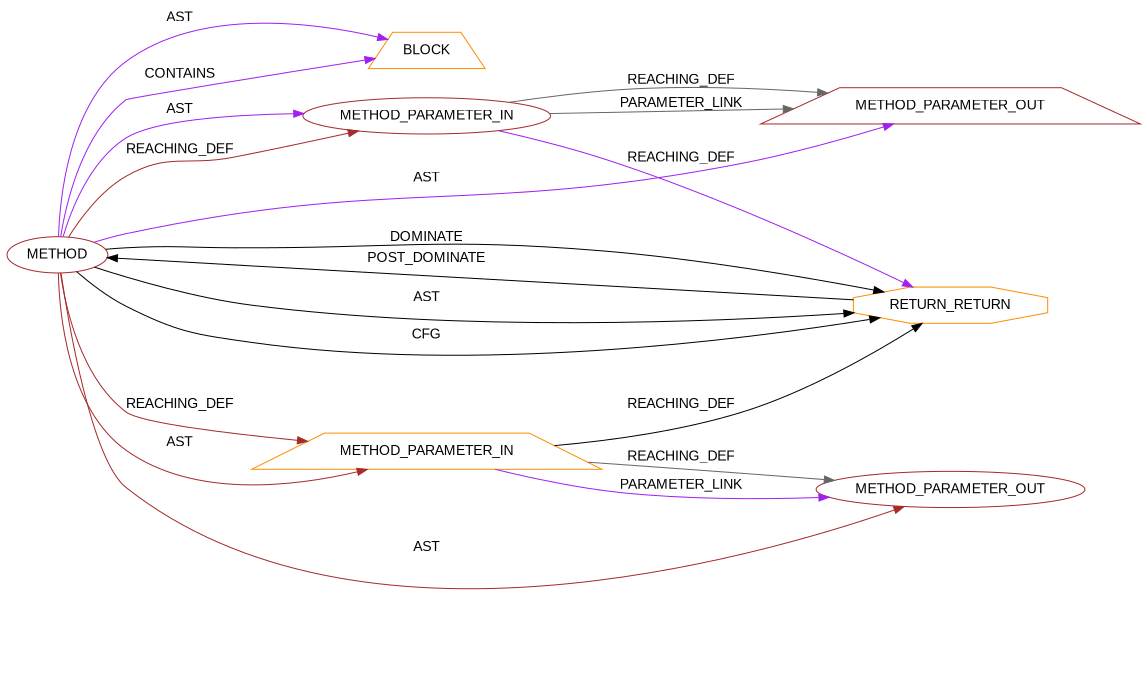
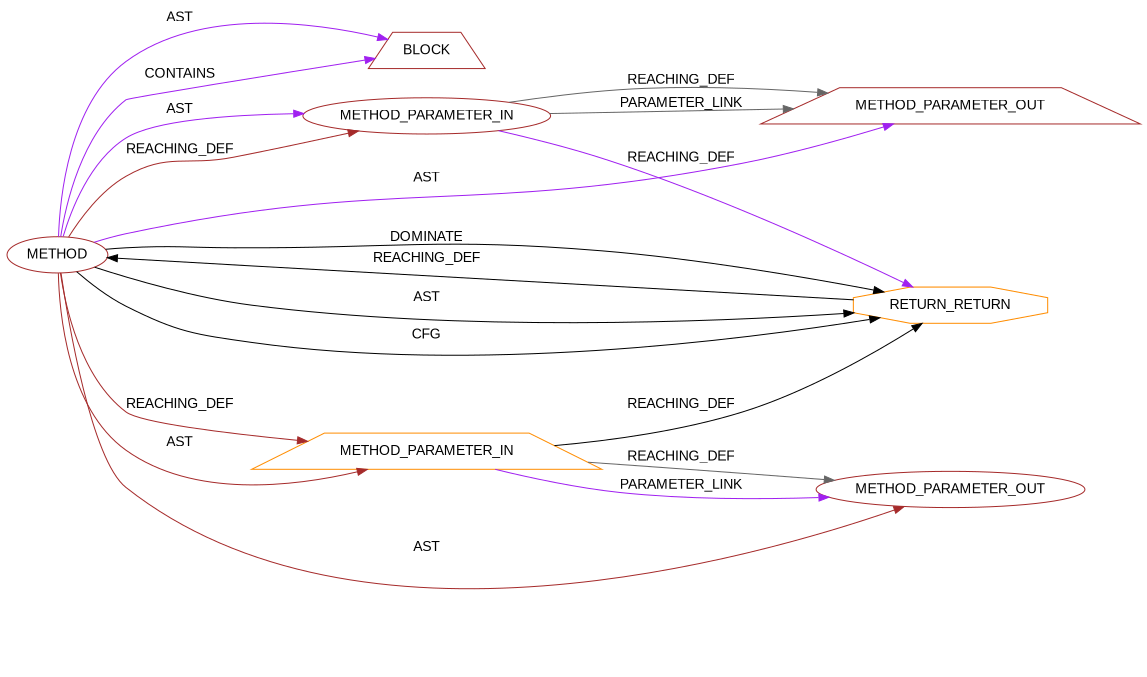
  digraph {
    fontname="Liberation Sans"
    rankdir=LR
    node [CODE="<empty>" ORDER=1 TYPE_FULL_NAME=ANY color=brown fontname="Liberation Sans" shape=trapezium EVALUATION_STRATEGY=BY_VALUE IS_VARIADIC=false]
    edge [color=purple fontname="Liberation Sans"]
-   n1 [ARGUMENT_INDEX=1 color=darkorange label=BLOCK EVALUATION_STRATEGY="" IS_VARIADIC=""]
+   n1 [ARGUMENT_INDEX=1 label=BLOCK EVALUATION_STRATEGY="" IS_VARIADIC=""]
    n2 [CODE=p1 INDEX=1 NAME=p1 label=METHOD_PARAMETER_IN shape=ellipse]
    n3 [CODE=RET ORDER=2 color=darkorange label=RETURN_RETURN shape=octagon IS_VARIADIC=""]
    n4 [CODE=p1 INDEX=1 NAME=p1 label=METHOD_PARAMETER_OUT]
    n5 [AST_PARENT_FULL_NAME="<global>" AST_PARENT_TYPE=NAMESPACE_BLOCK FILENAME="<empty>" FULL_NAME=OPENSSL_cleanse IS_EXTERNAL=true NAME=OPENSSL_cleanse ORDER=0 label=METHOD shape=ellipse TYPE_FULL_NAME="" EVALUATION_STRATEGY="" IS_VARIADIC=""]
    n6 [CODE=p2 INDEX=2 NAME=p2 ORDER=2 color=darkorange label=METHOD_PARAMETER_IN]
    n7 [CODE=p2 INDEX=2 NAME=p2 ORDER=2 label=METHOD_PARAMETER_OUT shape=ellipse]
    n2 -> n3 [VARIABLE=p1 label=REACHING_DEF]
    n2 -> n4 [VARIABLE=p1 color=gray40 label=REACHING_DEF]
    n2 -> n4 [color=gray40 label=PARAMETER_LINK]
-   n3 -> n5 [color=black label=POST_DOMINATE]
+   n3 -> n5 [color=black label=REACHING_DEF]
    n5 -> n1 [label=AST]
    n5 -> n1 [label=CONTAINS]
    n5 -> n2 [label=AST]
    n5 -> n2 [color=brown label=REACHING_DEF]
    n5 -> n3 [color=black label=AST]
    n5 -> n3 [color=black label=CFG]
    n5 -> n3 [color=black label=DOMINATE]
    n5 -> n4 [label=AST]
    n5 -> n6 [color=brown label=AST]
    n5 -> n6 [color=brown label=REACHING_DEF]
    n5 -> n7 [color=brown label=AST]
    n6 -> n3 [VARIABLE=p2 color=black label=REACHING_DEF]
    n6 -> n7 [VARIABLE=p2 color=gray40 label=REACHING_DEF]
    n6 -> n7 [label=PARAMETER_LINK]
  }
